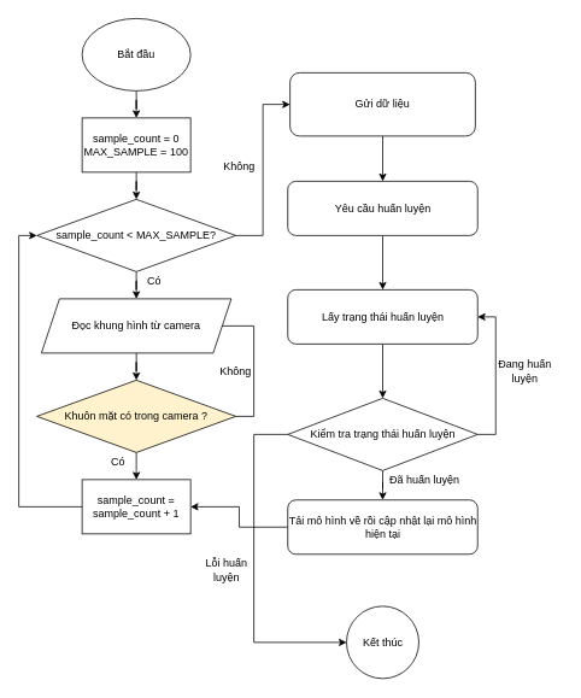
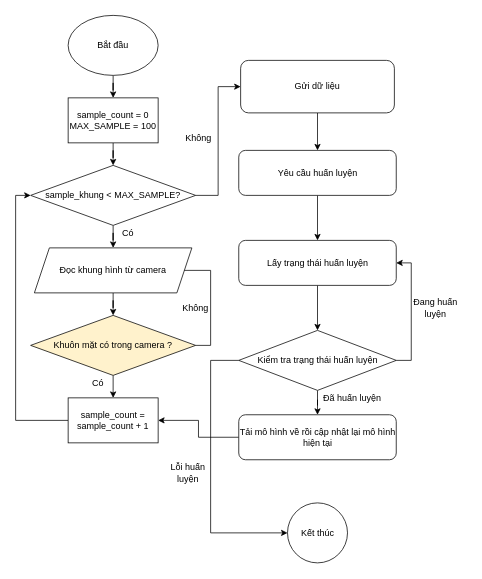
  <mxCell id="0" />
  <mxCell id="1" parent="0" />
  <mxCell id="2" style="edgeStyle=orthogonalEdgeStyle;rounded=0;orthogonalLoop=1;jettySize=auto;html=1;" parent="1" source="4" target="13" edge="1"><mxGeometry relative="1" as="geometry" /></mxCell>
  <mxCell id="3" style="edgeStyle=orthogonalEdgeStyle;rounded=0;orthogonalLoop=1;jettySize=auto;html=1;entryX=0;entryY=0.5;entryDx=0;entryDy=0;" parent="1" source="4" target="15" edge="1"><mxGeometry relative="1" as="geometry" /></mxCell>
- <mxCell id="4" value="sample_count &amp;lt; MAX_SAMPLE?" style="rhombus;whiteSpace=wrap;html=1;" parent="1" vertex="1"><mxGeometry x="40" y="220" width="220" height="80" as="geometry" /></mxCell>
+ <mxCell id="4" value="sample_khung &amp;lt; MAX_SAMPLE?" style="rhombus;whiteSpace=wrap;html=1;" parent="1" vertex="1"><mxGeometry x="40" y="220" width="220" height="80" as="geometry" /></mxCell>
  <mxCell id="5" style="edgeStyle=orthogonalEdgeStyle;rounded=0;orthogonalLoop=1;jettySize=auto;html=1;entryX=0.5;entryY=0;entryDx=0;entryDy=0;" parent="1" source="6" target="8" edge="1"><mxGeometry relative="1" as="geometry" /></mxCell>
  <mxCell id="6" value="Bắt đầu" style="ellipse;whiteSpace=wrap;html=1;" parent="1" vertex="1"><mxGeometry x="90" y="20" width="120" height="80" as="geometry" /></mxCell>
  <mxCell id="7" style="edgeStyle=orthogonalEdgeStyle;rounded=0;orthogonalLoop=1;jettySize=auto;html=1;entryX=0.5;entryY=0;entryDx=0;entryDy=0;" parent="1" source="8" target="4" edge="1"><mxGeometry relative="1" as="geometry" /></mxCell>
  <mxCell id="8" value="sample_count = 0&lt;br&gt;MAX_SAMPLE = 100" style="rounded=0;whiteSpace=wrap;html=1;" parent="1" vertex="1"><mxGeometry x="90" y="130" width="120" height="60" as="geometry" /></mxCell>
  <mxCell id="9" style="edgeStyle=orthogonalEdgeStyle;rounded=0;orthogonalLoop=1;jettySize=auto;html=1;" parent="1" source="11" edge="1"><mxGeometry relative="1" as="geometry"><mxPoint x="150" y="530" as="targetPoint" /></mxGeometry></mxCell>
  <mxCell id="10" style="edgeStyle=orthogonalEdgeStyle;rounded=0;orthogonalLoop=1;jettySize=auto;html=1;entryX=0;entryY=0.5;entryDx=0;entryDy=0;exitX=1;exitY=0.5;exitDx=0;exitDy=0;" parent="1" source="11" target="13" edge="1"><mxGeometry relative="1" as="geometry"><Array as="points"><mxPoint x="280" y="460" /><mxPoint x="280" y="360" /></Array></mxGeometry></mxCell>
  <mxCell id="11" value="Khuôn mặt có trong camera ?" style="rhombus;whiteSpace=wrap;html=1;fillColor=#fff2cc;" parent="1" vertex="1"><mxGeometry x="40" y="420" width="220" height="80" as="geometry" /></mxCell>
  <mxCell id="12" style="edgeStyle=orthogonalEdgeStyle;rounded=0;orthogonalLoop=1;jettySize=auto;html=1;entryX=0.5;entryY=0;entryDx=0;entryDy=0;" parent="1" source="13" target="11" edge="1"><mxGeometry relative="1" as="geometry" /></mxCell>
  <mxCell id="13" value="Đọc khung hình từ camera" style="shape=parallelogram;perimeter=parallelogramPerimeter;whiteSpace=wrap;html=1;fixedSize=1;" parent="1" vertex="1"><mxGeometry x="45" y="330" width="210" height="60" as="geometry" /></mxCell>
  <mxCell id="14" style="edgeStyle=orthogonalEdgeStyle;rounded=0;orthogonalLoop=1;jettySize=auto;html=1;entryX=0.5;entryY=0;entryDx=0;entryDy=0;" parent="1" source="15" target="21" edge="1"><mxGeometry relative="1" as="geometry" /></mxCell>
  <mxCell id="15" value="Gửi dữ liệu" style="rounded=1;whiteSpace=wrap;html=1;" parent="1" vertex="1"><mxGeometry x="320" y="80" width="205" height="70" as="geometry" /></mxCell>
  <mxCell id="16" style="edgeStyle=orthogonalEdgeStyle;rounded=0;orthogonalLoop=1;jettySize=auto;html=1;" parent="1" source="19" target="24" edge="1"><mxGeometry relative="1" as="geometry" /></mxCell>
  <mxCell id="17" style="edgeStyle=orthogonalEdgeStyle;rounded=0;orthogonalLoop=1;jettySize=auto;html=1;entryX=1;entryY=0.5;entryDx=0;entryDy=0;exitX=1;exitY=0.5;exitDx=0;exitDy=0;" parent="1" source="19" target="26" edge="1"><mxGeometry relative="1" as="geometry"><mxPoint x="560" y="470" as="targetPoint" /></mxGeometry></mxCell>
  <mxCell id="18" style="edgeStyle=orthogonalEdgeStyle;rounded=0;orthogonalLoop=1;jettySize=auto;html=1;entryX=0;entryY=0.5;entryDx=0;entryDy=0;" parent="1" source="19" target="22" edge="1"><mxGeometry relative="1" as="geometry"><Array as="points"><mxPoint x="280" y="480" /><mxPoint x="280" y="710" /></Array></mxGeometry></mxCell>
  <mxCell id="19" value="Kiểm tra trạng thái huấn luyện" style="rhombus;whiteSpace=wrap;html=1;" parent="1" vertex="1"><mxGeometry x="317.5" y="440" width="210" height="80" as="geometry" /></mxCell>
  <mxCell id="20" style="edgeStyle=orthogonalEdgeStyle;rounded=0;orthogonalLoop=1;jettySize=auto;html=1;entryX=0.5;entryY=0;entryDx=0;entryDy=0;" parent="1" source="21" target="26" edge="1"><mxGeometry relative="1" as="geometry" /></mxCell>
  <mxCell id="21" value="Yêu cầu huấn luyện" style="rounded=1;whiteSpace=wrap;html=1;" parent="1" vertex="1"><mxGeometry x="317.5" y="200" width="210" height="60" as="geometry" /></mxCell>
  <mxCell id="22" value="Kết thúc" style="ellipse;whiteSpace=wrap;html=1;aspect=fixed;" parent="1" vertex="1"><mxGeometry x="382.5" y="670" width="80" height="80" as="geometry" /></mxCell>
  <mxCell id="23" style="edgeStyle=orthogonalEdgeStyle;rounded=0;orthogonalLoop=1;jettySize=auto;html=1;" parent="1" source="24" target="30" edge="1"><mxGeometry relative="1" as="geometry" /></mxCell>
  <mxCell id="24" value="Tải mô hình về rồi cập nhật lại mô hình hiện tại" style="rounded=1;whiteSpace=wrap;html=1;" parent="1" vertex="1"><mxGeometry x="317.5" y="552.5" width="210" height="60" as="geometry" /></mxCell>
  <mxCell id="25" style="edgeStyle=orthogonalEdgeStyle;rounded=0;orthogonalLoop=1;jettySize=auto;html=1;entryX=0.5;entryY=0;entryDx=0;entryDy=0;" parent="1" source="26" target="19" edge="1"><mxGeometry relative="1" as="geometry" /></mxCell>
  <mxCell id="26" value="Lấy trạng thái huấn luyện" style="rounded=1;whiteSpace=wrap;html=1;" parent="1" vertex="1"><mxGeometry x="317.5" y="320" width="210" height="60" as="geometry" /></mxCell>
  <mxCell id="27" value="Đã huấn luyện" style="text;html=1;strokeColor=none;fillColor=none;align=center;verticalAlign=middle;whiteSpace=wrap;rounded=0;" parent="1" vertex="1"><mxGeometry x="429" y="520" width="80" height="20" as="geometry" /></mxCell>
  <mxCell id="28" value="Đang huấn luyện" style="text;html=1;strokeColor=none;fillColor=none;align=center;verticalAlign=middle;whiteSpace=wrap;rounded=0;" parent="1" vertex="1"><mxGeometry x="540" y="400" width="80" height="20" as="geometry" /></mxCell>
  <mxCell id="29" style="edgeStyle=orthogonalEdgeStyle;rounded=0;orthogonalLoop=1;jettySize=auto;html=1;entryX=0;entryY=0.5;entryDx=0;entryDy=0;" parent="1" source="30" target="4" edge="1"><mxGeometry relative="1" as="geometry"><Array as="points"><mxPoint x="20" y="560" /><mxPoint x="20" y="260" /></Array></mxGeometry></mxCell>
  <mxCell id="30" value="sample_count = sample_count + 1" style="rounded=0;whiteSpace=wrap;html=1;" parent="1" vertex="1"><mxGeometry x="90" y="530" width="120" height="60" as="geometry" /></mxCell>
  <mxCell id="31" value="Có" style="text;html=1;strokeColor=none;fillColor=none;align=center;verticalAlign=middle;whiteSpace=wrap;rounded=0;" parent="1" vertex="1"><mxGeometry x="110" y="500" width="40" height="20" as="geometry" /></mxCell>
  <mxCell id="32" value="Không" style="text;html=1;strokeColor=none;fillColor=none;align=center;verticalAlign=middle;whiteSpace=wrap;rounded=0;" parent="1" vertex="1"><mxGeometry x="240" y="400" width="40" height="20" as="geometry" /></mxCell>
  <mxCell id="33" value="Có" style="text;html=1;strokeColor=none;fillColor=none;align=center;verticalAlign=middle;whiteSpace=wrap;rounded=0;" parent="1" vertex="1"><mxGeometry x="150" y="300" width="40" height="20" as="geometry" /></mxCell>
  <mxCell id="34" value="Không" style="text;html=1;strokeColor=none;fillColor=none;align=center;verticalAlign=middle;whiteSpace=wrap;rounded=0;" parent="1" vertex="1"><mxGeometry x="244" y="174" width="40" height="20" as="geometry" /></mxCell>
  <mxCell id="35" value="Lỗi huấn luyện" style="text;html=1;strokeColor=none;fillColor=none;align=center;verticalAlign=middle;whiteSpace=wrap;rounded=0;" parent="1" vertex="1"><mxGeometry x="210" y="620" width="80" height="20" as="geometry" /></mxCell>
